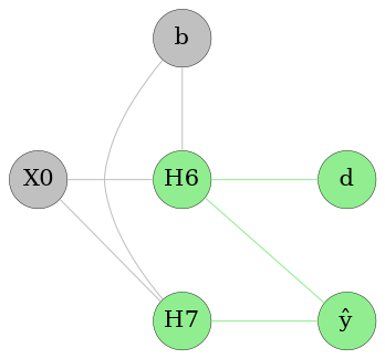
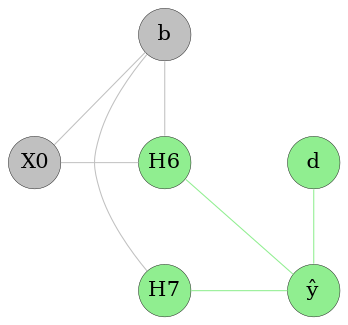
  graph {
    rankdir=LR
    node [fillcolor=lightgreen fixedsize=true fontcolor=black fontsize=10 penwidth=0.2 shape=circle style=filled]
    edge [color=grey fontcolor=white fontsize=10 penwidth=0.5]
    n1 [height=0.35 label=H6 width=0.35]
    n2 [height=0.35 label=H7 width=0.35]
    n3 [fillcolor=grey height=0.35 label=b width=0.35]
    n4 [height=0.35 label=d width=0.35]
    n5 [height=0.35 label="ŷ" width=0.35]
    n6 [fillcolor=grey height=0.35 label=X0 width=0.35]
    subgraph sub_1 {
      rank=same
      n1
      n2
      n3
    }
    subgraph sub_2 {
      rank=same
      n4
      n5
    }
    n1 -- n2 [style=invis]
    n1 -- n5 [color=lightgreen label="v₁"]
    n2 -- n5 [color=lightgreen label="v₂"]
    n3 -- n1
    n3 -- n2
-   n4 -- n1 [color=lightgreen]
+   n4 -- n5 [color=lightgreen]
    n6 -- n1
-   n6 -- n2
+   n6 -- n3
  }
